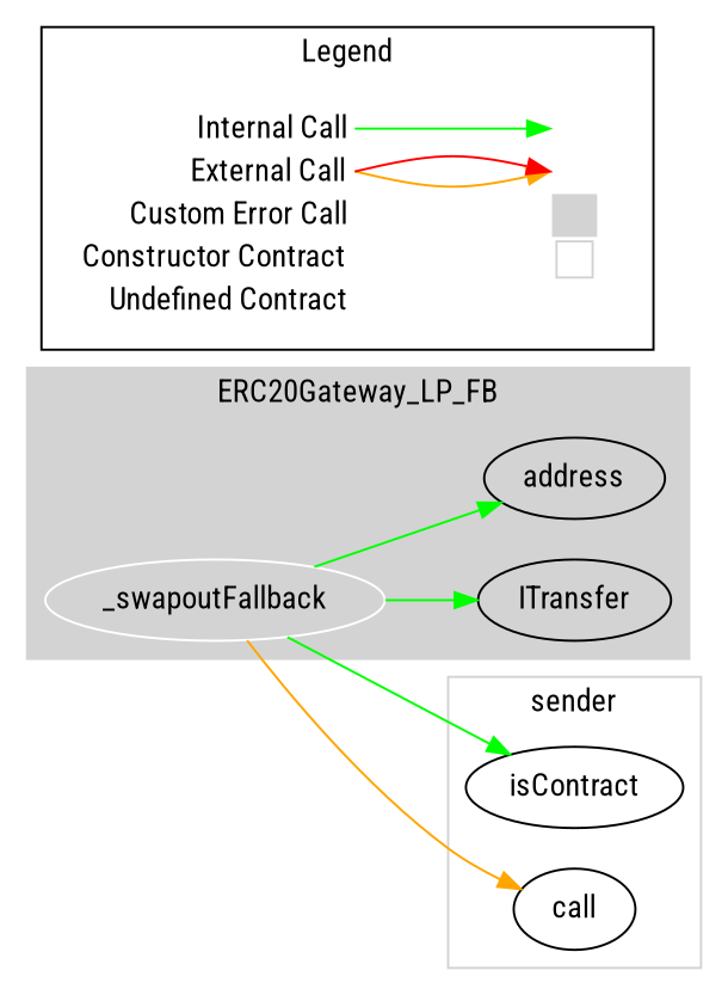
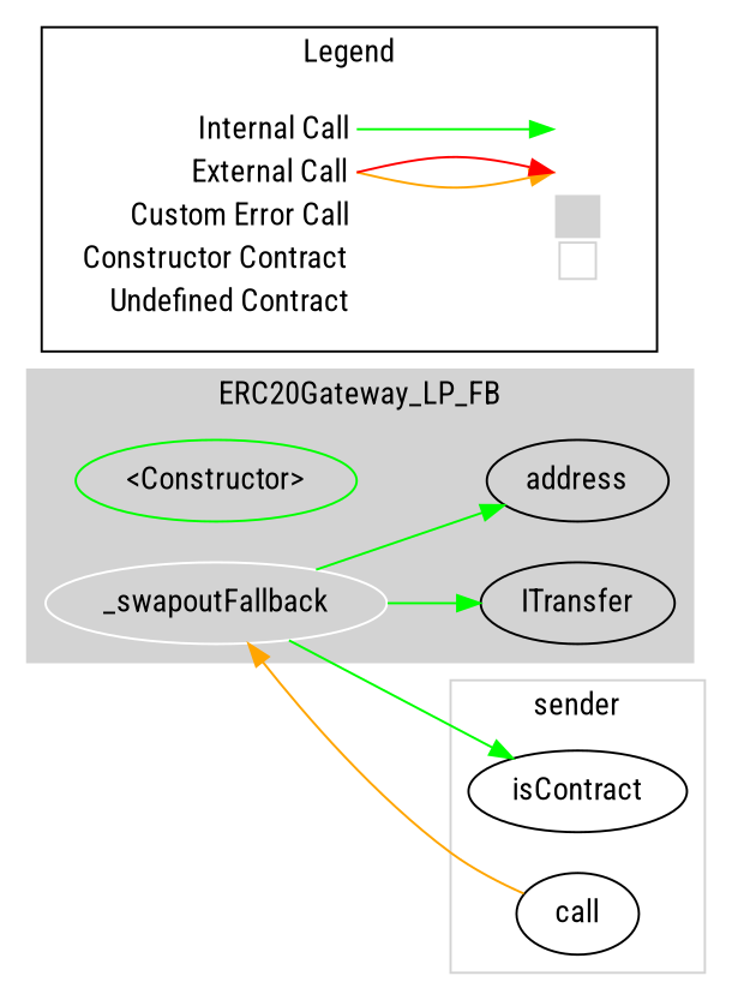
  digraph {
    compound=true
    fontname="Roboto Condensed"
    rankdir=LR
    node [fontname="Roboto Condensed"]
    edge [color=green fontname="Roboto Condensed"]
+   n1 [color=green label="<Constructor>"]
    n2 [color=white label=_swapoutFallback]
    n3 [label=ITransfer]
    n4 [label=address]
    n5 [label=isContract]
    n6 [label=call]
    n7 [label=<<table border="0" cellpadding="2" cellspacing="0" cellborder="0">   <tr><td align="right" port="i1">Internal Call</td></tr>   <tr><td align="right" port="i2">External Call</td></tr>   <tr><td align="right" port="i2">Custom Error Call</td></tr>   <tr><td align="right" port="i3">Constructor Contract</td></tr>   <tr><td align="right" port="i4">Undefined Contract</td></tr>   </table>> shape=plaintext]
    n8 [label=<<table border="0" cellpadding="2" cellspacing="0" cellborder="0">   <tr><td port="i1">&nbsp;&nbsp;&nbsp;</td></tr>   <tr><td port="i2">&nbsp;&nbsp;&nbsp;</td></tr>   <tr><td port="i3" bgcolor="lightgray">&nbsp;&nbsp;&nbsp;</td></tr>   <tr><td port="i4">     <table border="1" cellborder="0" cellspacing="0" cellpadding="7" color="lightgray">       <tr>        <td></td>       </tr>      </table>   </td></tr>   </table>> shape=plaintext]
    subgraph cluster_1 {
      bgcolor=lightgray
      color=lightgray
      label=ERC20Gateway_LP_FB
      style=filled
+     n1
      n2
      n3
      n4
    }
    subgraph cluster_2 {
      color=lightgray
      label=sender
      n5
      n6
    }
    subgraph cluster_3 {
      label=Legend
      n7
      n8
    }
    n2 -> n3
    n2 -> n4
    n2 -> n5
-   n2 -> n6 [color=orange]
+   n6 -> n2 [color=orange]
    n7 -> n8 [headport="i1:w" tailport="i1:e"]
    n7 -> n8 [color=orange headport="i2:w" tailport="i2:e"]
    n7 -> n8 [color=red headport="i2:w" tailport="i2:e"]
  }
